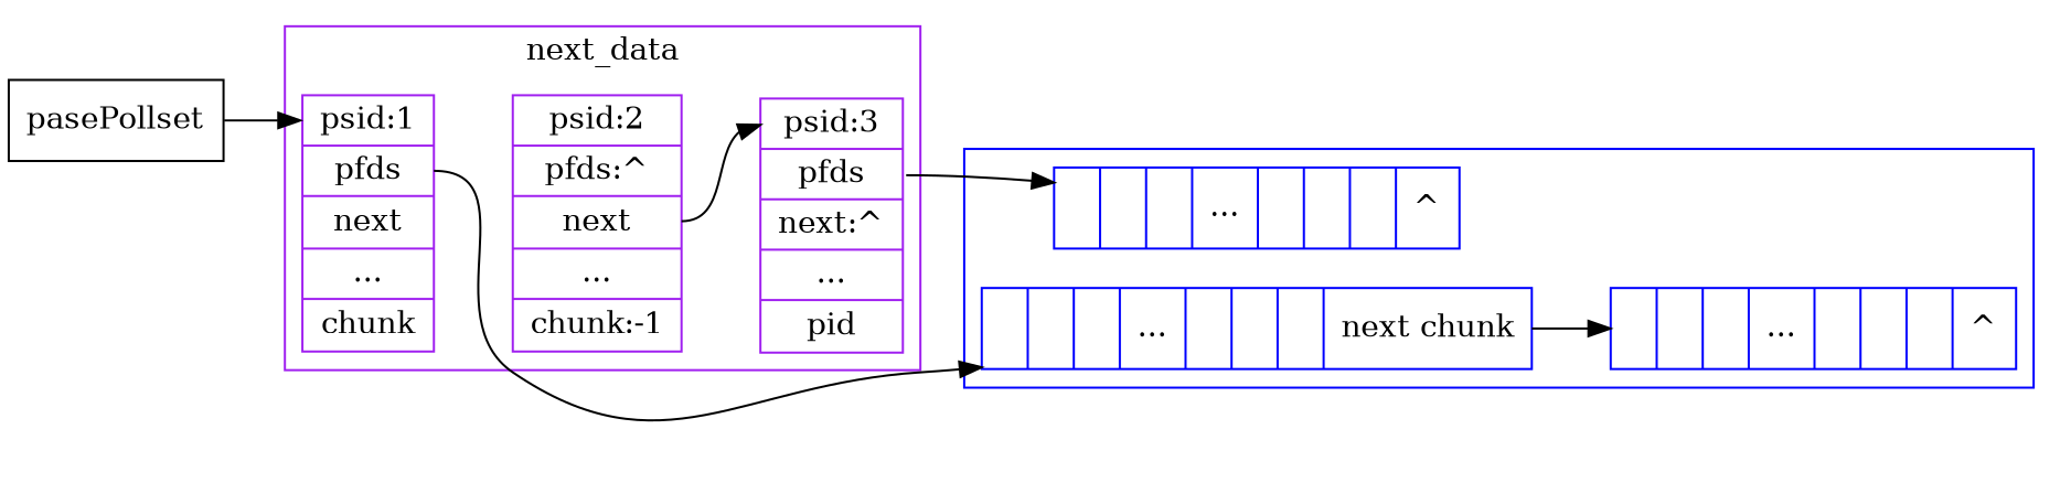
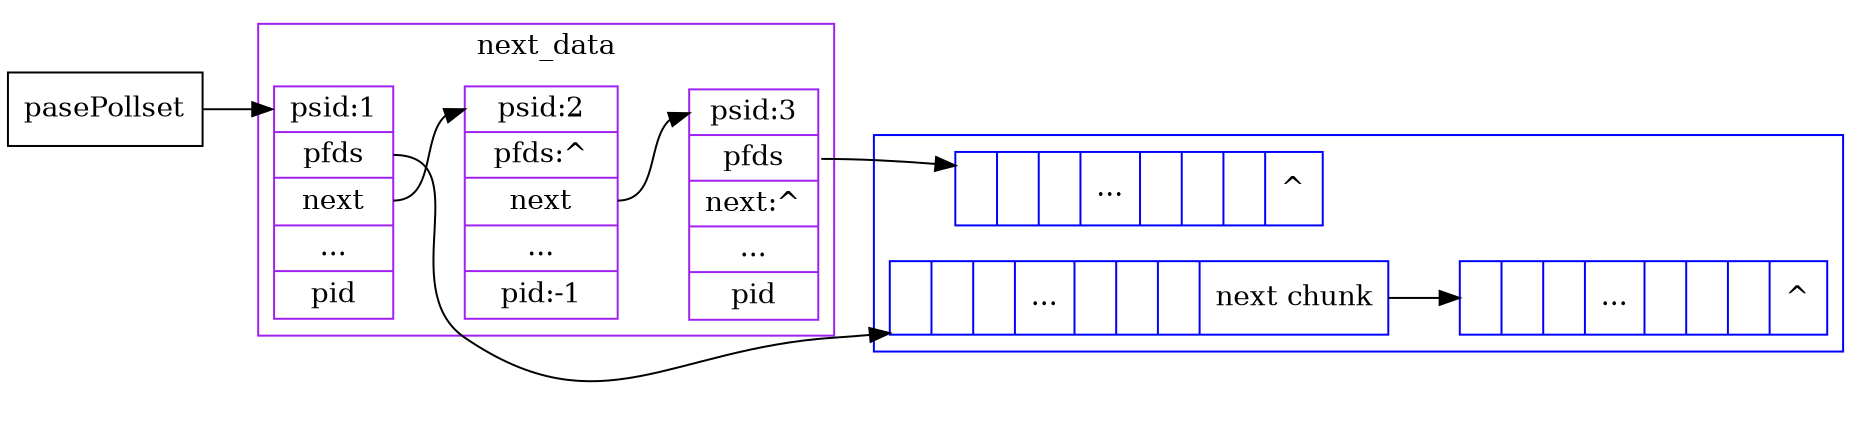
  digraph {
    rankdir=LR
    node [color=purple shape=record]
    edge [headport=f1 tailport=f3]
-   n1 [label="<f1> psid:1|<f2> pfds | <f3> next|...|<f5> chunk"]
-   n2 [label="<f1> psid:2|<f2> pfds:^ | <f3> next|...|<f5> chunk:-1"]
+   n1 [label="<f1> psid:1|<f2> pfds | <f3> next|...|<f5> pid"]
+   n2 [label="<f1> psid:2|<f2> pfds:^ | <f3> next|...|<f5> pid:-1"]
    n3 [label="<f1> psid:3|<f2> pfds | <f3> next:^|...|<f5> pid"]
    n4 [color=blue label="{|||...||||<last> next chunk}" rankdir=LR]
    n5 [color=blue label="{|||...||||<last> ^}"]
    n6 [color=blue label="{|||...||||<last> ^}"]
    n7 [label="<f1> pasePollset" color=""]
    subgraph cluster_1 {
      color=purple
      label=next_data
      n1
      n2
      n3
    }
    subgraph cluster_2 {
      color=blue
      n4
      n5
      n6
    }
+   n1 -> n2
    n1 -> n4 [tailport=f2]
    n2 -> n3
    n3 -> n6 [tailport=f2]
    n4 -> n5 [tailport=last]
    n7 -> n1
  }
